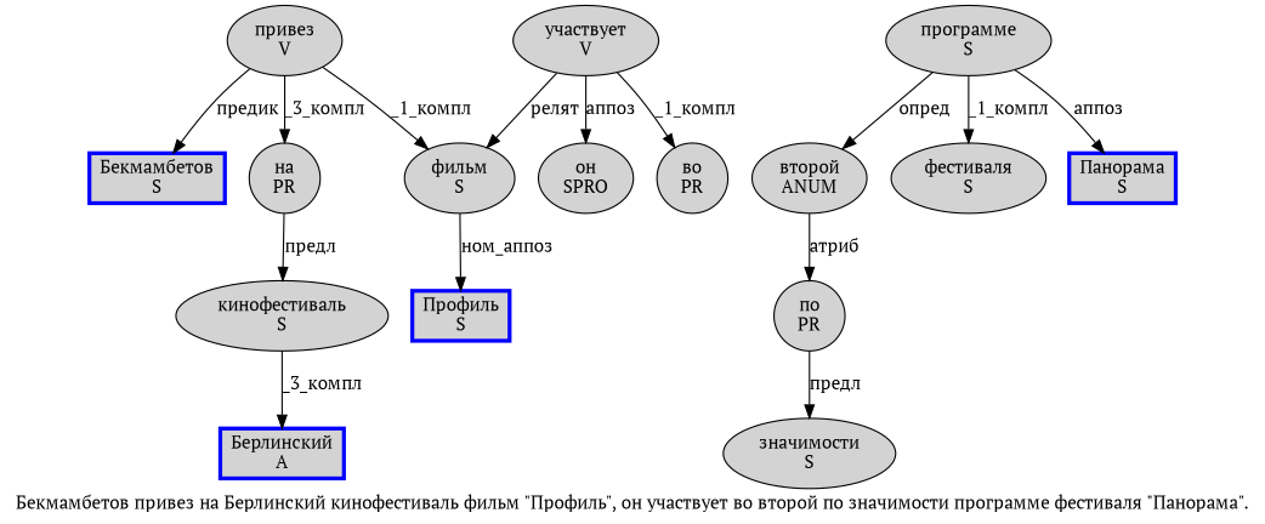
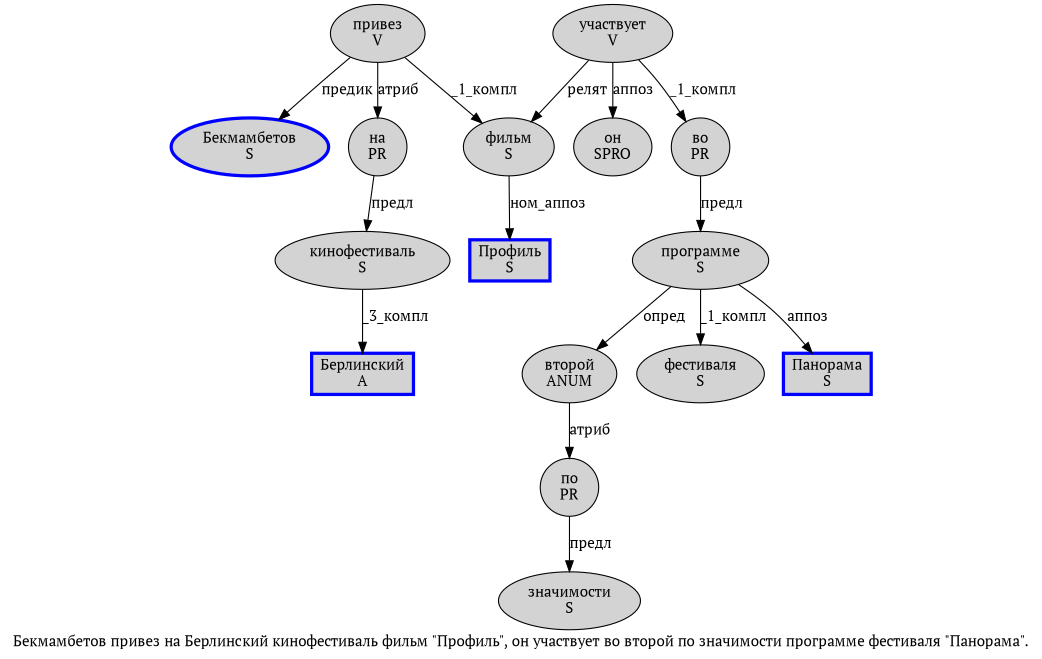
  digraph {
    fontname="PT Serif"
    label="Бекмамбетов привез на Берлинский кинофестиваль фильм \"Профиль\", он участвует во второй по значимости программе фестиваля \"Панорама\"."
    node [fillcolor=lightgray fontname="PT Serif" penwidth=1 shape=ellipse style=filled]
    edge [fontname="PT Serif"]
-   n1 [color=blue label="Бекмамбетов\nS" penwidth=3 shape=box]
+   n1 [color=blue label="Бекмамбетов\nS" penwidth=3]
    n2 [label="привез\nV"]
    n3 [label="на\nPR"]
    n4 [label="фильм\nS"]
    n5 [label="кинофестиваль\nS"]
    n6 [color=blue label="Профиль\nS" penwidth=3 shape=box]
    n7 [color=blue label="Берлинский\nA" penwidth=3 shape=box]
    n8 [label="участвует\nV"]
    n9 [label="он\nSPRO"]
    n10 [label="во\nPR"]
    n11 [label="программе\nS"]
    n12 [label="второй\nANUM"]
    n13 [label="фестиваля\nS"]
    n14 [color=blue label="Панорама\nS" penwidth=3 shape=box]
    n15 [label="по\nPR"]
    n16 [label="значимости\nS"]
    n2 -> n1 [label="предик"]
-   n2 -> n3 [label="_3_компл"]
+   n2 -> n3 [label="атриб"]
    n2 -> n4 [label="_1_компл"]
    n3 -> n5 [label="предл"]
    n4 -> n6 [label="ном_аппоз"]
    n5 -> n7 [label="_3_компл"]
    n8 -> n4 [label="релят"]
    n8 -> n9 [label="аппоз"]
    n8 -> n10 [label="_1_компл"]
+   n10 -> n11 [label="предл"]
    n11 -> n12 [label="опред"]
    n11 -> n13 [label="_1_компл"]
    n11 -> n14 [label="аппоз"]
    n12 -> n15 [label="атриб"]
    n15 -> n16 [label="предл"]
  }
